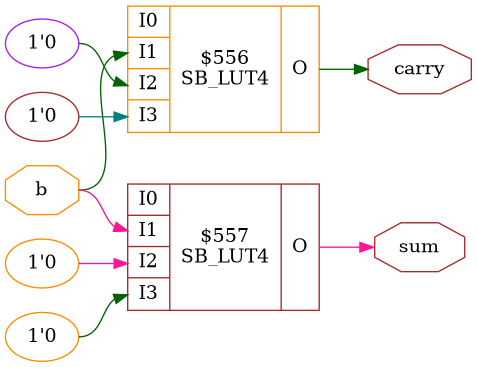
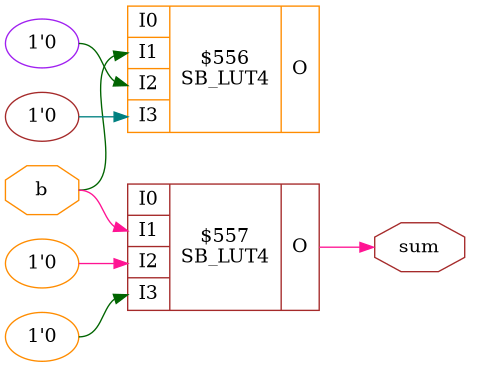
  digraph {
    rankdir=LR
    remincross=true
    node [color=darkorange]
    edge [color=darkgreen headport=w tailport=e]
    n1 [label="{{<p6> I0|<p7> I1|<p8> I2|<p9> I3}|$556\nSB_LUT4|{<p10> O}}" shape=record]
-   n2 [color=brown fontcolor=black label=carry shape=octagon]
    n3 [color=brown label="{{<p6> I0|<p7> I1|<p8> I2|<p9> I3}|$557\nSB_LUT4|{<p10> O}}" shape=record]
    n4 [color=brown fontcolor=black label=sum shape=octagon]
    n5 [fontcolor=black label=b shape=octagon]
    n6 [color=purple label="1'0"]
    n7 [color=brown label="1'0"]
    n8 [label="1'0"]
    n9 [label="1'0"]
-   n1 -> n2 [tailport="p10:e"]
    n3 -> n4 [color=deeppink tailport="p10:e"]
    n5 -> n1 [headport="p7:w"]
    n5 -> n3 [color=deeppink headport="p7:w"]
    n6 -> n1 [headport="p8:w"]
    n7 -> n1 [color=teal headport="p9:w"]
    n8 -> n3 [color=deeppink headport="p8:w"]
    n9 -> n3 [headport="p9:w"]
  }
